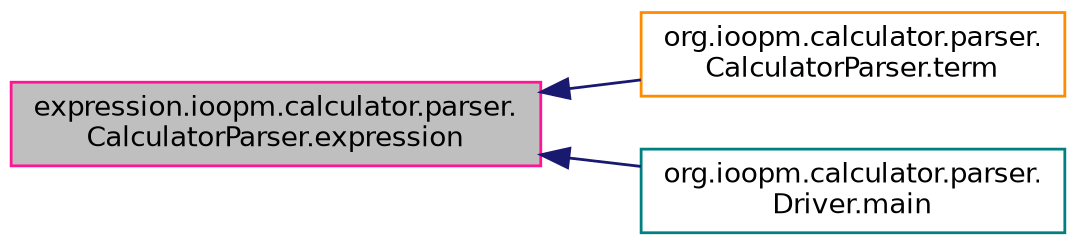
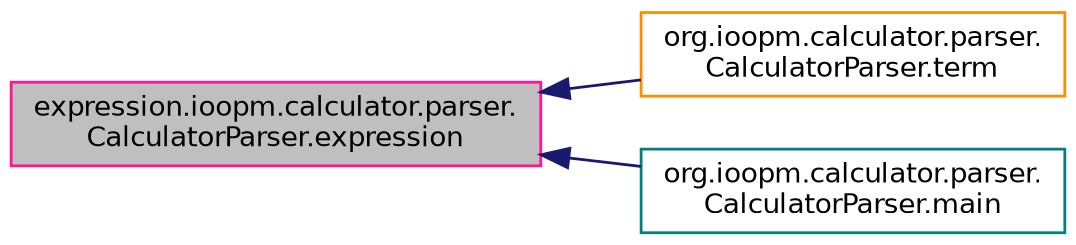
  digraph {
    rankdir=LR
    node [fillcolor=white fontname=Helvetica fontsize=10 shape=record style=filled]
    edge [color=midnightblue dir=back fontname=Helvetica fontsize=10 labelfontname=Helvetica labelfontsize=10 style=solid]
    n1 [color=deeppink fillcolor=grey75 fontcolor=black height=0.2 label="expression.ioopm.calculator.parser.\lCalculatorParser.expression" width=0.4]
    n2 [color=darkorange height=0.2 label="org.ioopm.calculator.parser.\lCalculatorParser.term" width=0.4]
-   n3 [color=teal height=0.2 label="org.ioopm.calculator.parser.\lDriver.main" width=0.4]
+   n3 [color=teal height=0.2 label="org.ioopm.calculator.parser.\lCalculatorParser.main" width=0.4]
    n1 -> n2
    n1 -> n3
  }
